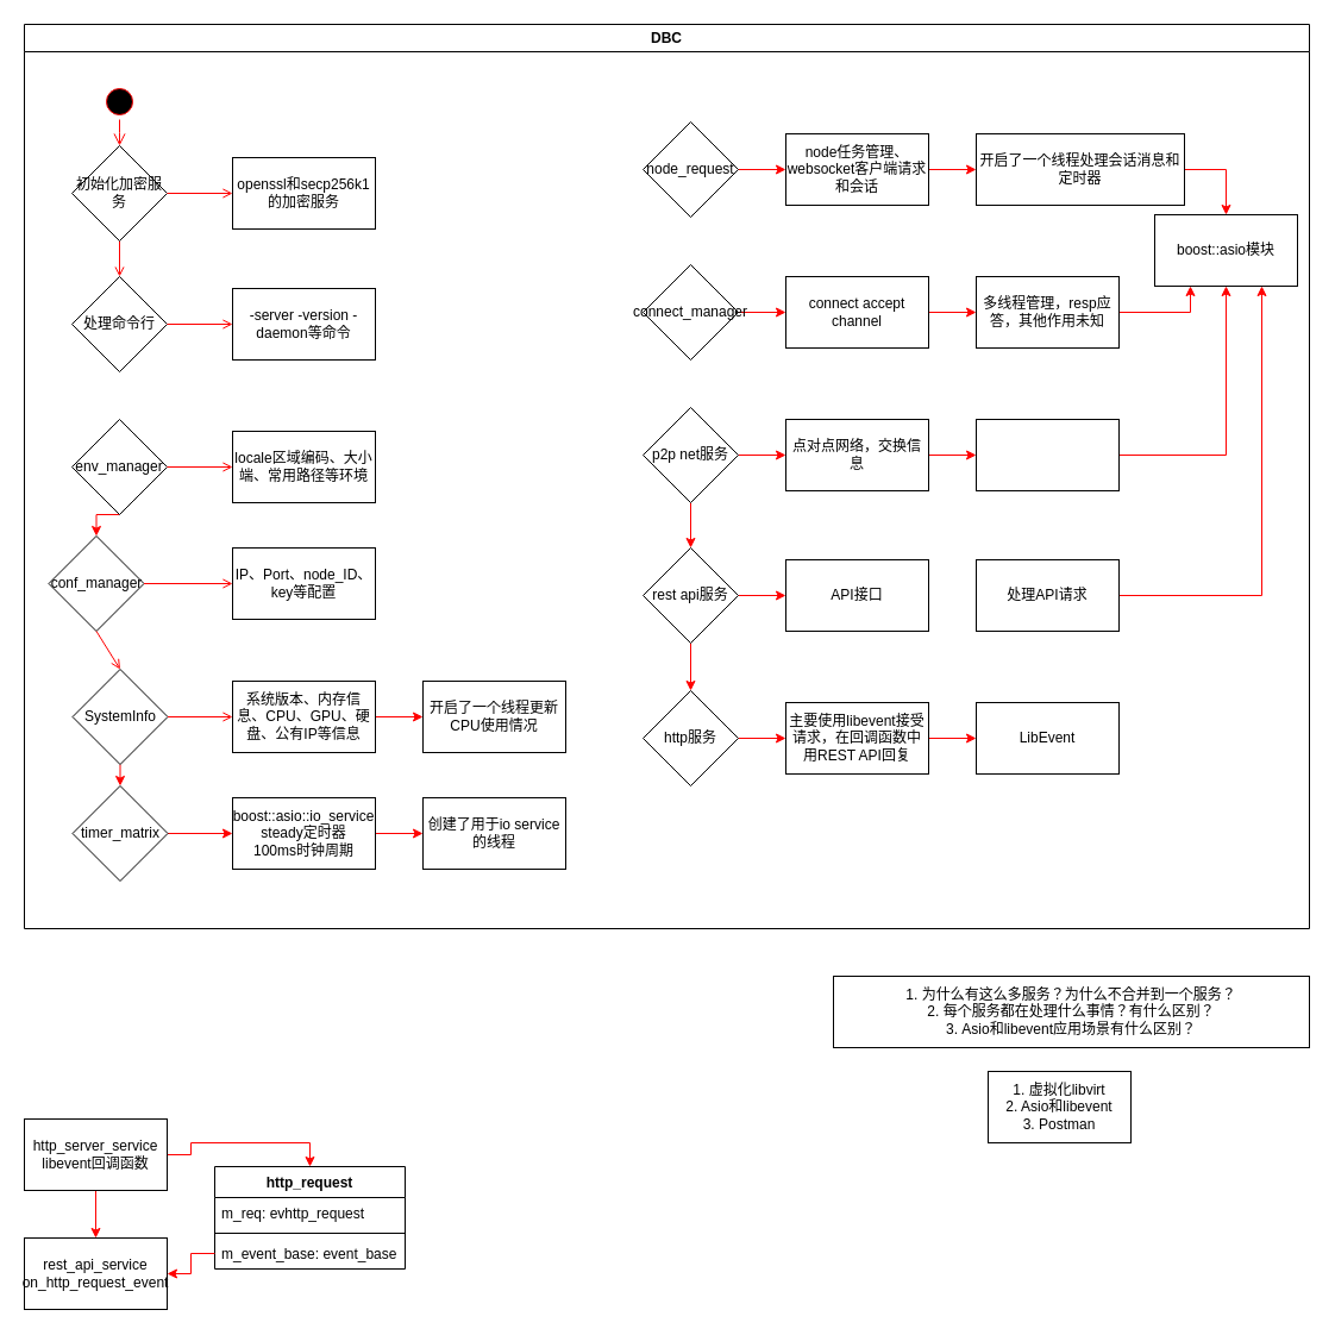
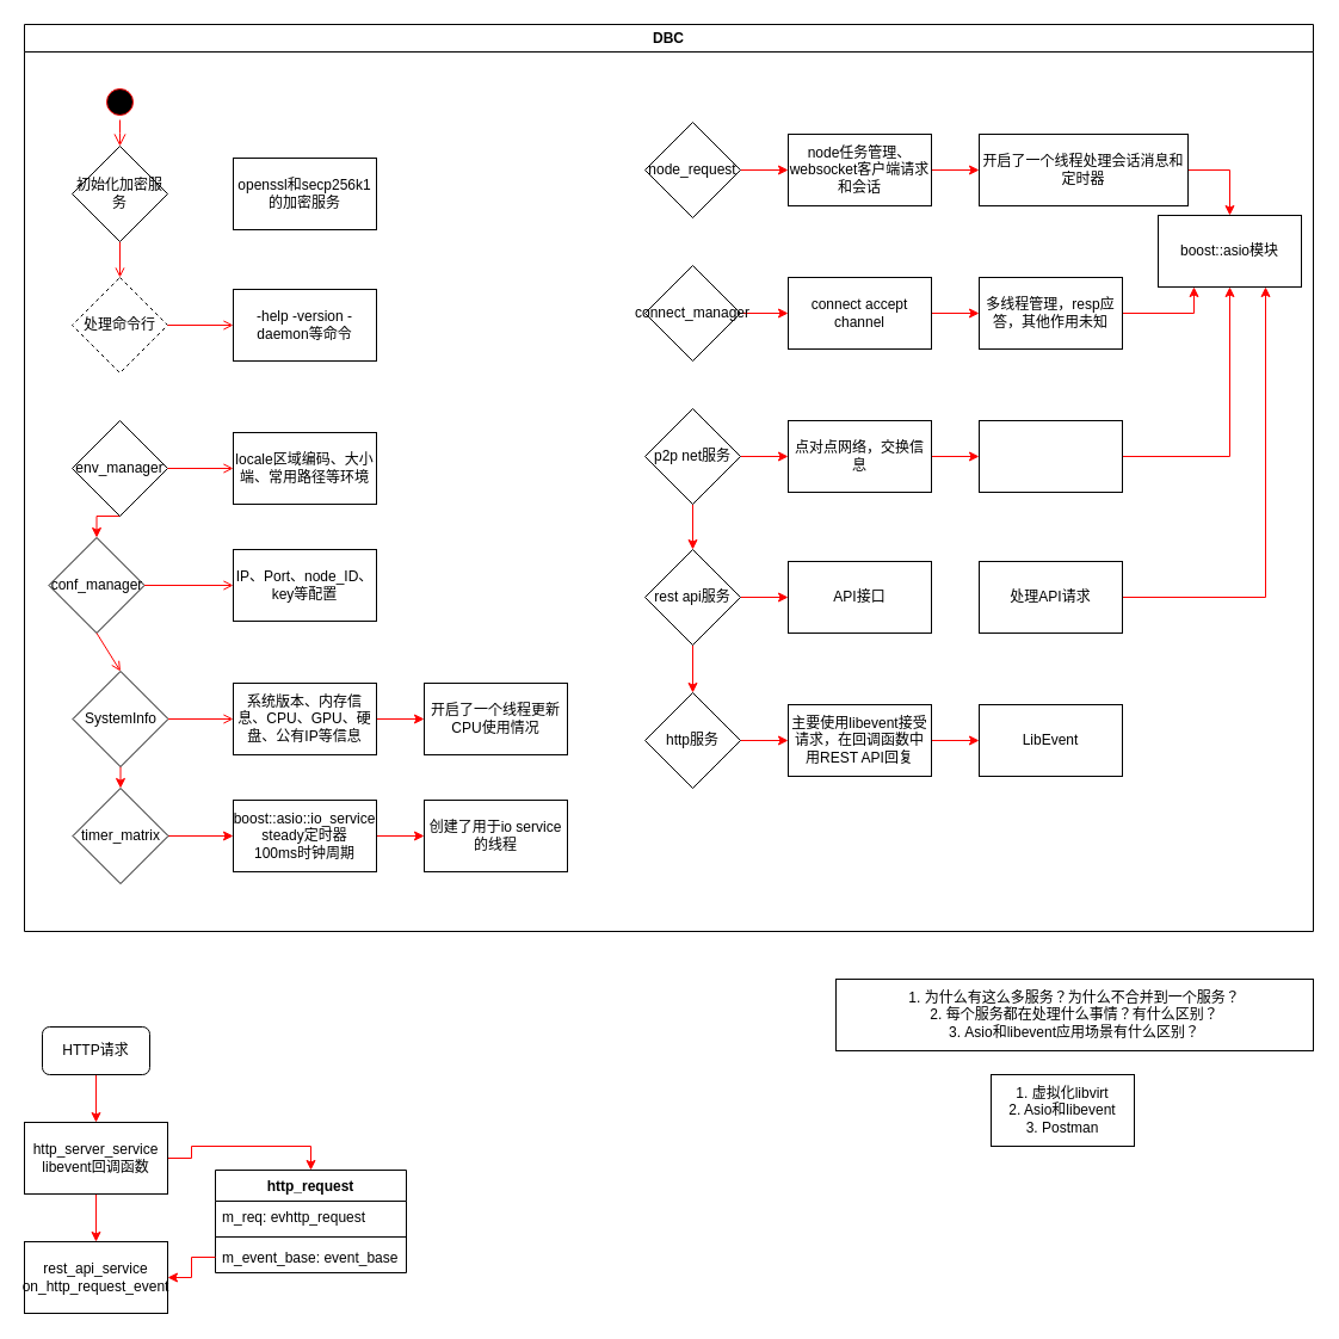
  <mxCell id="0" />
  <mxCell id="1" parent="0" />
  <mxCell id="2" value="DBC" style="swimlane;whiteSpace=wrap" parent="1" vertex="1"><mxGeometry x="20" y="20" width="1080" height="760" as="geometry" /></mxCell>
  <mxCell id="3" value="" style="ellipse;shape=startState;fillColor=#000000;strokeColor=#ff0000;" parent="2" vertex="1"><mxGeometry x="65" y="50" width="30" height="30" as="geometry" /></mxCell>
  <mxCell id="4" value="" style="edgeStyle=elbowEdgeStyle;elbow=horizontal;verticalAlign=bottom;endArrow=open;endSize=8;strokeColor=#FF0000;endFill=1;rounded=0;entryX=0.5;entryY=0;entryDx=0;entryDy=0;" parent="2" source="3" target="6" edge="1"><mxGeometry x="65" y="50" as="geometry"><mxPoint x="80.5" y="120" as="targetPoint" /></mxGeometry></mxCell>
  <mxCell id="5" value="" style="endArrow=open;strokeColor=#FF0000;endFill=1;rounded=0;exitX=0.5;exitY=1;exitDx=0;exitDy=0;entryX=0.5;entryY=0;entryDx=0;entryDy=0;" parent="2" source="6" target="7" edge="1"><mxGeometry relative="1" as="geometry"><mxPoint x="80" y="170" as="sourcePoint" /><mxPoint x="180.5" y="142" as="targetPoint" /></mxGeometry></mxCell>
  <mxCell id="6" value="初始化加密服务" style="rhombus;whiteSpace=wrap;html=1;" parent="2" vertex="1"><mxGeometry x="40" y="102" width="80" height="80" as="geometry" /></mxCell>
- <mxCell id="7" value="处理命令行" style="rhombus;whiteSpace=wrap;html=1;" parent="2" vertex="1"><mxGeometry x="40" y="212" width="80" height="80" as="geometry" /></mxCell>
+ <mxCell id="7" value="处理命令行" style="rhombus;whiteSpace=wrap;html=1;dashed=1;" parent="2" vertex="1"><mxGeometry x="40" y="212" width="80" height="80" as="geometry" /></mxCell>
  <mxCell id="8" style="edgeStyle=orthogonalEdgeStyle;rounded=0;orthogonalLoop=1;jettySize=auto;html=1;exitX=0.5;exitY=1;exitDx=0;exitDy=0;entryX=0.5;entryY=0;entryDx=0;entryDy=0;strokeColor=#FF0000;" parent="2" source="9" target="10" edge="1"><mxGeometry relative="1" as="geometry" /></mxCell>
  <mxCell id="9" value="env_manager" style="rhombus;whiteSpace=wrap;html=1;" parent="2" vertex="1"><mxGeometry x="40" y="332" width="80" height="80" as="geometry" /></mxCell>
  <mxCell id="10" value="conf_manager" style="rhombus;whiteSpace=wrap;html=1;" parent="2" vertex="1"><mxGeometry x="20.5" y="430" width="80" height="80" as="geometry" /></mxCell>
  <mxCell id="11" style="edgeStyle=orthogonalEdgeStyle;rounded=0;orthogonalLoop=1;jettySize=auto;html=1;exitX=0.5;exitY=1;exitDx=0;exitDy=0;entryX=0.5;entryY=0;entryDx=0;entryDy=0;strokeColor=#FF0000;" parent="2" source="12" target="26" edge="1"><mxGeometry relative="1" as="geometry" /></mxCell>
  <mxCell id="12" value="SystemInfo" style="rhombus;whiteSpace=wrap;html=1;" parent="2" vertex="1"><mxGeometry x="40.5" y="542" width="80" height="80" as="geometry" /></mxCell>
  <mxCell id="13" value="" style="endArrow=open;strokeColor=#FF0000;endFill=1;rounded=0;entryX=0.5;entryY=0;entryDx=0;entryDy=0;exitX=0.5;exitY=1;exitDx=0;exitDy=0;" parent="2" source="10" target="12" edge="1"><mxGeometry relative="1" as="geometry"><mxPoint x="90" y="302" as="sourcePoint" /><mxPoint x="90" y="342" as="targetPoint" /></mxGeometry></mxCell>
  <mxCell id="14" value="openssl和secp256k1的加密服务" style="rounded=0;whiteSpace=wrap;html=1;" parent="2" vertex="1"><mxGeometry x="175" y="112" width="120" height="60" as="geometry" /></mxCell>
- <mxCell id="15" value="" style="endArrow=open;strokeColor=#FF0000;endFill=1;rounded=0;exitX=1;exitY=0.5;exitDx=0;exitDy=0;entryX=0;entryY=0.5;entryDx=0;entryDy=0;" parent="2" source="6" target="14" edge="1"><mxGeometry relative="1" as="geometry"><mxPoint x="259.5" y="448" as="sourcePoint" /><mxPoint x="389.5" y="448" as="targetPoint" /></mxGeometry></mxCell>
- <mxCell id="16" value="-server -version -daemon等命令" style="rounded=0;whiteSpace=wrap;html=1;" parent="2" vertex="1"><mxGeometry x="175" y="222" width="120" height="60" as="geometry" /></mxCell>
+ <mxCell id="16" value="-help -version -daemon等命令" style="rounded=0;whiteSpace=wrap;html=1;" parent="2" vertex="1"><mxGeometry x="175" y="222" width="120" height="60" as="geometry" /></mxCell>
  <mxCell id="17" value="" style="endArrow=open;strokeColor=#FF0000;endFill=1;rounded=0;exitX=1;exitY=0.5;exitDx=0;exitDy=0;entryX=0;entryY=0.5;entryDx=0;entryDy=0;" parent="2" source="7" target="16" edge="1"><mxGeometry relative="1" as="geometry"><mxPoint x="130" y="152" as="sourcePoint" /><mxPoint x="295" y="152" as="targetPoint" /></mxGeometry></mxCell>
  <mxCell id="18" value="locale区域编码、大小端、常用路径等环境" style="rounded=0;whiteSpace=wrap;html=1;" parent="2" vertex="1"><mxGeometry x="175" y="342" width="120" height="60" as="geometry" /></mxCell>
  <mxCell id="19" value="" style="endArrow=open;strokeColor=#FF0000;endFill=1;rounded=0;exitX=1;exitY=0.5;exitDx=0;exitDy=0;entryX=0;entryY=0.5;entryDx=0;entryDy=0;" parent="2" source="9" target="18" edge="1"><mxGeometry relative="1" as="geometry"><mxPoint x="130" y="262" as="sourcePoint" /><mxPoint x="295" y="262" as="targetPoint" /></mxGeometry></mxCell>
  <mxCell id="20" value="IP、Port、node_ID、key等配置" style="rounded=0;whiteSpace=wrap;html=1;" parent="2" vertex="1"><mxGeometry x="175" y="440" width="120" height="60" as="geometry" /></mxCell>
  <mxCell id="21" value="" style="endArrow=open;strokeColor=#FF0000;endFill=1;rounded=0;exitX=1;exitY=0.5;exitDx=0;exitDy=0;entryX=0;entryY=0.5;entryDx=0;entryDy=0;" parent="2" source="10" target="20" edge="1"><mxGeometry relative="1" as="geometry"><mxPoint x="130" y="382" as="sourcePoint" /><mxPoint x="295" y="382" as="targetPoint" /></mxGeometry></mxCell>
  <mxCell id="22" style="edgeStyle=orthogonalEdgeStyle;rounded=0;orthogonalLoop=1;jettySize=auto;html=1;exitX=1;exitY=0.5;exitDx=0;exitDy=0;entryX=0;entryY=0.5;entryDx=0;entryDy=0;strokeColor=#FF0000;" parent="2" source="23" target="24" edge="1"><mxGeometry relative="1" as="geometry" /></mxCell>
  <mxCell id="23" value="系统版本、内存信息、CPU、GPU、硬盘、公有IP等信息" style="rounded=0;whiteSpace=wrap;html=1;" parent="2" vertex="1"><mxGeometry x="175" y="552" width="120" height="60" as="geometry" /></mxCell>
  <mxCell id="24" value="开启了一个线程更新CPU使用情况" style="rounded=0;whiteSpace=wrap;html=1;" parent="2" vertex="1"><mxGeometry x="335" y="552" width="120" height="60" as="geometry" /></mxCell>
  <mxCell id="25" style="edgeStyle=orthogonalEdgeStyle;rounded=0;orthogonalLoop=1;jettySize=auto;html=1;exitX=1;exitY=0.5;exitDx=0;exitDy=0;strokeColor=#FF0000;" parent="2" source="26" target="28" edge="1"><mxGeometry relative="1" as="geometry" /></mxCell>
  <mxCell id="26" value="timer_matrix" style="rhombus;whiteSpace=wrap;html=1;" parent="2" vertex="1"><mxGeometry x="40.5" y="640" width="80" height="80" as="geometry" /></mxCell>
  <mxCell id="27" style="edgeStyle=orthogonalEdgeStyle;rounded=0;orthogonalLoop=1;jettySize=auto;html=1;exitX=1;exitY=0.5;exitDx=0;exitDy=0;entryX=0;entryY=0.5;entryDx=0;entryDy=0;strokeColor=#FF0000;" parent="2" source="28" target="29" edge="1"><mxGeometry relative="1" as="geometry" /></mxCell>
  <mxCell id="28" value="boost::asio::io_service&lt;br&gt;steady定时器&lt;br&gt;100ms时钟周期" style="rounded=0;whiteSpace=wrap;html=1;" parent="2" vertex="1"><mxGeometry x="175" y="650" width="120" height="60" as="geometry" /></mxCell>
  <mxCell id="29" value="创建了用于io service的线程" style="rounded=0;whiteSpace=wrap;html=1;" parent="2" vertex="1"><mxGeometry x="335" y="650" width="120" height="60" as="geometry" /></mxCell>
  <mxCell id="30" style="edgeStyle=orthogonalEdgeStyle;rounded=0;orthogonalLoop=1;jettySize=auto;html=1;exitX=1;exitY=0.5;exitDx=0;exitDy=0;strokeColor=#FF0000;" parent="2" source="31" target="33" edge="1"><mxGeometry relative="1" as="geometry" /></mxCell>
  <mxCell id="31" value="node_request" style="rhombus;whiteSpace=wrap;html=1;" parent="2" vertex="1"><mxGeometry x="520" y="82" width="80" height="80" as="geometry" /></mxCell>
  <mxCell id="32" style="edgeStyle=orthogonalEdgeStyle;rounded=0;orthogonalLoop=1;jettySize=auto;html=1;exitX=1;exitY=0.5;exitDx=0;exitDy=0;entryX=0;entryY=0.5;entryDx=0;entryDy=0;strokeColor=#FF0000;" parent="2" source="33" target="40" edge="1"><mxGeometry relative="1" as="geometry" /></mxCell>
  <mxCell id="33" value="node任务管理、websocket客户端请求和会话" style="rounded=0;whiteSpace=wrap;html=1;" parent="2" vertex="1"><mxGeometry x="640" y="92" width="120" height="60" as="geometry" /></mxCell>
  <mxCell id="34" style="edgeStyle=orthogonalEdgeStyle;rounded=0;orthogonalLoop=1;jettySize=auto;html=1;exitX=1;exitY=0.5;exitDx=0;exitDy=0;strokeColor=#FF0000;" parent="2" source="35" target="42" edge="1"><mxGeometry relative="1" as="geometry" /></mxCell>
  <mxCell id="35" value="connect_manager" style="rhombus;whiteSpace=wrap;html=1;" parent="2" vertex="1"><mxGeometry x="520" y="202" width="80" height="80" as="geometry" /></mxCell>
  <mxCell id="36" style="edgeStyle=orthogonalEdgeStyle;rounded=0;orthogonalLoop=1;jettySize=auto;html=1;exitX=1;exitY=0.5;exitDx=0;exitDy=0;entryX=0;entryY=0.5;entryDx=0;entryDy=0;strokeColor=#FF0000;" parent="2" source="38" target="46" edge="1"><mxGeometry relative="1" as="geometry" /></mxCell>
  <mxCell id="37" style="edgeStyle=orthogonalEdgeStyle;rounded=0;orthogonalLoop=1;jettySize=auto;html=1;exitX=0.5;exitY=1;exitDx=0;exitDy=0;strokeColor=#FF0000;" edge="1" parent="2" source="38" target="51"><mxGeometry relative="1" as="geometry" /></mxCell>
  <mxCell id="38" value="p2p net服务" style="rhombus;whiteSpace=wrap;html=1;" parent="2" vertex="1"><mxGeometry x="520" y="322" width="80" height="80" as="geometry" /></mxCell>
  <mxCell id="39" style="edgeStyle=orthogonalEdgeStyle;rounded=0;orthogonalLoop=1;jettySize=auto;html=1;exitX=1;exitY=0.5;exitDx=0;exitDy=0;entryX=0.5;entryY=0;entryDx=0;entryDy=0;strokeColor=#FF0000;" parent="2" source="40" target="60" edge="1"><mxGeometry relative="1" as="geometry" /></mxCell>
  <mxCell id="40" value="开启了一个线程处理会话消息和定时器" style="rounded=0;whiteSpace=wrap;html=1;" parent="2" vertex="1"><mxGeometry x="800" y="92" width="175" height="60" as="geometry" /></mxCell>
  <mxCell id="41" style="edgeStyle=orthogonalEdgeStyle;rounded=0;orthogonalLoop=1;jettySize=auto;html=1;exitX=1;exitY=0.5;exitDx=0;exitDy=0;strokeColor=#FF0000;" parent="2" source="42" target="44" edge="1"><mxGeometry relative="1" as="geometry" /></mxCell>
  <mxCell id="42" value="connect accept channel" style="rounded=0;whiteSpace=wrap;html=1;" parent="2" vertex="1"><mxGeometry x="640" y="212" width="120" height="60" as="geometry" /></mxCell>
  <mxCell id="43" style="edgeStyle=orthogonalEdgeStyle;rounded=0;orthogonalLoop=1;jettySize=auto;html=1;exitX=1;exitY=0.5;exitDx=0;exitDy=0;entryX=0.25;entryY=1;entryDx=0;entryDy=0;strokeColor=#FF0000;" parent="2" source="44" target="60" edge="1"><mxGeometry relative="1" as="geometry" /></mxCell>
  <mxCell id="44" value="多线程管理，resp应答，其他作用未知" style="rounded=0;whiteSpace=wrap;html=1;" parent="2" vertex="1"><mxGeometry x="800" y="212" width="120" height="60" as="geometry" /></mxCell>
  <mxCell id="45" style="edgeStyle=orthogonalEdgeStyle;rounded=0;orthogonalLoop=1;jettySize=auto;html=1;exitX=1;exitY=0.5;exitDx=0;exitDy=0;strokeColor=#FF0000;" parent="2" source="46" target="48" edge="1"><mxGeometry relative="1" as="geometry" /></mxCell>
  <mxCell id="46" value="&lt;span&gt;点对点网络，交换信息&lt;/span&gt;" style="rounded=0;whiteSpace=wrap;html=1;" parent="2" vertex="1"><mxGeometry x="640" y="332" width="120" height="60" as="geometry" /></mxCell>
  <mxCell id="47" style="edgeStyle=orthogonalEdgeStyle;rounded=0;orthogonalLoop=1;jettySize=auto;html=1;exitX=1;exitY=0.5;exitDx=0;exitDy=0;strokeColor=#FF0000;entryX=0.5;entryY=1;entryDx=0;entryDy=0;" parent="2" source="48" target="60" edge="1"><mxGeometry relative="1" as="geometry"><mxPoint x="1040" y="310" as="targetPoint" /></mxGeometry></mxCell>
  <mxCell id="48" value="" style="rounded=0;whiteSpace=wrap;html=1;" parent="2" vertex="1"><mxGeometry x="800" y="332" width="120" height="60" as="geometry" /></mxCell>
  <mxCell id="49" style="edgeStyle=orthogonalEdgeStyle;rounded=0;orthogonalLoop=1;jettySize=auto;html=1;exitX=1;exitY=0.5;exitDx=0;exitDy=0;strokeColor=#FF0000;" parent="2" source="51" target="54" edge="1"><mxGeometry relative="1" as="geometry" /></mxCell>
  <mxCell id="50" style="edgeStyle=orthogonalEdgeStyle;rounded=0;orthogonalLoop=1;jettySize=auto;html=1;exitX=0.5;exitY=1;exitDx=0;exitDy=0;strokeColor=#FF0000;" edge="1" parent="2" source="51" target="53"><mxGeometry relative="1" as="geometry" /></mxCell>
  <mxCell id="51" value="rest api服务" style="rhombus;whiteSpace=wrap;html=1;" parent="2" vertex="1"><mxGeometry x="520" y="440" width="80" height="80" as="geometry" /></mxCell>
  <mxCell id="52" style="edgeStyle=orthogonalEdgeStyle;rounded=0;orthogonalLoop=1;jettySize=auto;html=1;exitX=1;exitY=0.5;exitDx=0;exitDy=0;entryX=0;entryY=0.5;entryDx=0;entryDy=0;strokeColor=#FF0000;" parent="2" source="53" target="58" edge="1"><mxGeometry relative="1" as="geometry" /></mxCell>
  <mxCell id="53" value="http服务" style="rhombus;whiteSpace=wrap;html=1;" parent="2" vertex="1"><mxGeometry x="520" y="560" width="80" height="80" as="geometry" /></mxCell>
  <mxCell id="54" value="API接口" style="rounded=0;whiteSpace=wrap;html=1;" parent="2" vertex="1"><mxGeometry x="640" y="450" width="120" height="60" as="geometry" /></mxCell>
  <mxCell id="55" style="edgeStyle=orthogonalEdgeStyle;rounded=0;orthogonalLoop=1;jettySize=auto;html=1;exitX=1;exitY=0.5;exitDx=0;exitDy=0;entryX=0.75;entryY=1;entryDx=0;entryDy=0;entryPerimeter=0;strokeColor=#FF0000;" edge="1" parent="2" source="56" target="60"><mxGeometry relative="1" as="geometry" /></mxCell>
  <mxCell id="56" value="处理API请求" style="rounded=0;whiteSpace=wrap;html=1;" parent="2" vertex="1"><mxGeometry x="800" y="450" width="120" height="60" as="geometry" /></mxCell>
  <mxCell id="57" style="edgeStyle=orthogonalEdgeStyle;rounded=0;orthogonalLoop=1;jettySize=auto;html=1;exitX=1;exitY=0.5;exitDx=0;exitDy=0;strokeColor=#FF0000;" parent="2" source="58" target="59" edge="1"><mxGeometry relative="1" as="geometry" /></mxCell>
  <mxCell id="58" value="&lt;span&gt;主要使用libevent接受请求，在回调函数中用REST API回复&lt;/span&gt;" style="rounded=0;whiteSpace=wrap;html=1;" parent="2" vertex="1"><mxGeometry x="640" y="570" width="120" height="60" as="geometry" /></mxCell>
  <mxCell id="59" value="LibEvent" style="rounded=0;whiteSpace=wrap;html=1;" parent="2" vertex="1"><mxGeometry x="800" y="570" width="120" height="60" as="geometry" /></mxCell>
  <mxCell id="60" value="boost::asio模块" style="rounded=0;whiteSpace=wrap;html=1;" parent="2" vertex="1"><mxGeometry x="950" y="160" width="120" height="60" as="geometry" /></mxCell>
  <mxCell id="61" value="" style="endArrow=open;strokeColor=#FF0000;endFill=1;rounded=0;exitX=1;exitY=0.5;exitDx=0;exitDy=0;" parent="1" source="12" edge="1"><mxGeometry relative="1" as="geometry"><mxPoint x="150.5" y="500" as="sourcePoint" /><mxPoint x="195" y="602" as="targetPoint" /></mxGeometry></mxCell>
  <mxCell id="62" value="&lt;span&gt;1. 为什么有这么多服务？为什么不合并到一个服务？&lt;br&gt;2. 每个服务都在处理什么事情？有什么区别？&lt;br&gt;3. Asio和libevent应用场景有什么区别？&lt;br&gt;&lt;/span&gt;" style="rounded=0;whiteSpace=wrap;html=1;" vertex="1" parent="1"><mxGeometry x="700" y="820" width="400" height="60" as="geometry" /></mxCell>
  <mxCell id="63" value="1. 虚拟化libvirt&lt;br&gt;2. Asio和libevent&lt;br&gt;3. Postman" style="rounded=0;whiteSpace=wrap;html=1;" vertex="1" parent="1"><mxGeometry x="830" y="900" width="120" height="60" as="geometry" /></mxCell>
  <mxCell id="64" style="edgeStyle=orthogonalEdgeStyle;rounded=0;orthogonalLoop=1;jettySize=auto;html=1;exitX=0.5;exitY=1;exitDx=0;exitDy=0;entryX=0.5;entryY=0;entryDx=0;entryDy=0;strokeColor=#FF0000;" edge="1" parent="1" source="66" target="69"><mxGeometry relative="1" as="geometry" /></mxCell>
  <mxCell id="65" style="edgeStyle=orthogonalEdgeStyle;rounded=0;orthogonalLoop=1;jettySize=auto;html=1;exitX=1;exitY=0.5;exitDx=0;exitDy=0;entryX=0.5;entryY=0;entryDx=0;entryDy=0;strokeColor=#FF0000;" edge="1" parent="1" source="66" target="70"><mxGeometry relative="1" as="geometry" /></mxCell>
  <mxCell id="66" value="http_server_service&lt;br&gt;libevent回调函数" style="rounded=0;whiteSpace=wrap;html=1;" vertex="1" parent="1"><mxGeometry x="20" y="940" width="120" height="60" as="geometry" /></mxCell>
+ <mxCell id="67" style="edgeStyle=orthogonalEdgeStyle;rounded=0;orthogonalLoop=1;jettySize=auto;html=1;exitX=0.5;exitY=1;exitDx=0;exitDy=0;entryX=0.5;entryY=0;entryDx=0;entryDy=0;strokeColor=#FF0000;" edge="1" parent="1" source="68" target="66"><mxGeometry relative="1" as="geometry" /></mxCell>
+ <mxCell id="68" value="HTTP请求" style="rounded=1;whiteSpace=wrap;html=1;" vertex="1" parent="1"><mxGeometry x="35" y="860" width="90" height="40" as="geometry" /></mxCell>
  <mxCell id="69" value="rest_api_service&lt;br&gt;on_http_request_event" style="rounded=0;whiteSpace=wrap;html=1;" vertex="1" parent="1"><mxGeometry x="20" y="1040" width="120" height="60" as="geometry" /></mxCell>
  <mxCell id="70" value="http_request" style="swimlane;fontStyle=1;align=center;verticalAlign=top;childLayout=stackLayout;horizontal=1;startSize=26;horizontalStack=0;resizeParent=1;resizeParentMax=0;resizeLast=0;collapsible=1;marginBottom=0;" vertex="1" parent="1"><mxGeometry x="180" y="980" width="160" height="86" as="geometry" /></mxCell>
  <mxCell id="71" value="m_req: evhttp_request" style="text;strokeColor=none;fillColor=none;align=left;verticalAlign=top;spacingLeft=4;spacingRight=4;overflow=hidden;rotatable=0;points=[[0,0.5],[1,0.5]];portConstraint=eastwest;" vertex="1" parent="70"><mxGeometry y="26" width="160" height="26" as="geometry" /></mxCell>
  <mxCell id="72" value="" style="line;strokeWidth=1;fillColor=none;align=left;verticalAlign=middle;spacingTop=-1;spacingLeft=3;spacingRight=3;rotatable=0;labelPosition=right;points=[];portConstraint=eastwest;" vertex="1" parent="70"><mxGeometry y="52" width="160" height="8" as="geometry" /></mxCell>
  <mxCell id="73" value="m_event_base: event_base" style="text;strokeColor=none;fillColor=none;align=left;verticalAlign=top;spacingLeft=4;spacingRight=4;overflow=hidden;rotatable=0;points=[[0,0.5],[1,0.5]];portConstraint=eastwest;" vertex="1" parent="70"><mxGeometry y="60" width="160" height="26" as="geometry" /></mxCell>
  <mxCell id="74" style="edgeStyle=orthogonalEdgeStyle;rounded=0;orthogonalLoop=1;jettySize=auto;html=1;exitX=0;exitY=0.5;exitDx=0;exitDy=0;strokeColor=#FF0000;" edge="1" parent="1" source="73" target="69"><mxGeometry relative="1" as="geometry" /></mxCell>
